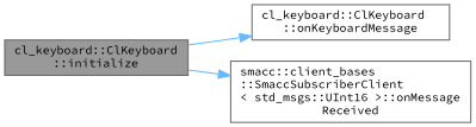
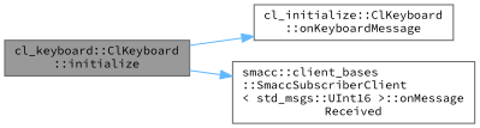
  digraph {
    rankdir=LR
    fontname="Source Code Pro"
    node [color=grey40 fillcolor=white fontname="Source Code Pro" fontsize=10 shape=box style=filled]
    edge [color=steelblue1 fontname="Source Code Pro" fontsize=10 labelfontname=Helvetica labelfontsize=10 style=solid]
    n1 [color=gray40 fillcolor=grey60 fontcolor=black height=0.2 label="cl_keyboard::ClKeyboard\l::initialize" width=0.4]
-   n2 [height=0.2 label="cl_keyboard::ClKeyboard\l::onKeyboardMessage" width=0.4]
+   n2 [height=0.2 label="cl_initialize::ClKeyboard\l::onKeyboardMessage" width=0.4]
    n3 [height=0.2 label="smacc::client_bases\l::SmaccSubscriberClient\l\< std_msgs::UInt16 \>::onMessage\lReceived" width=0.4]
    n1 -> n2
    n1 -> n3
  }
